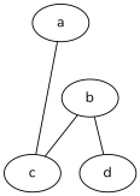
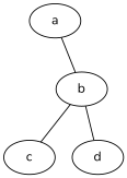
  graph {
    fontname=Nunito
    node [fontname=Nunito]
    edge [fontname=Nunito]
    a
    b
    c
    d
-   a -- c
+   a -- b
    b -- c
    b -- d
  }
